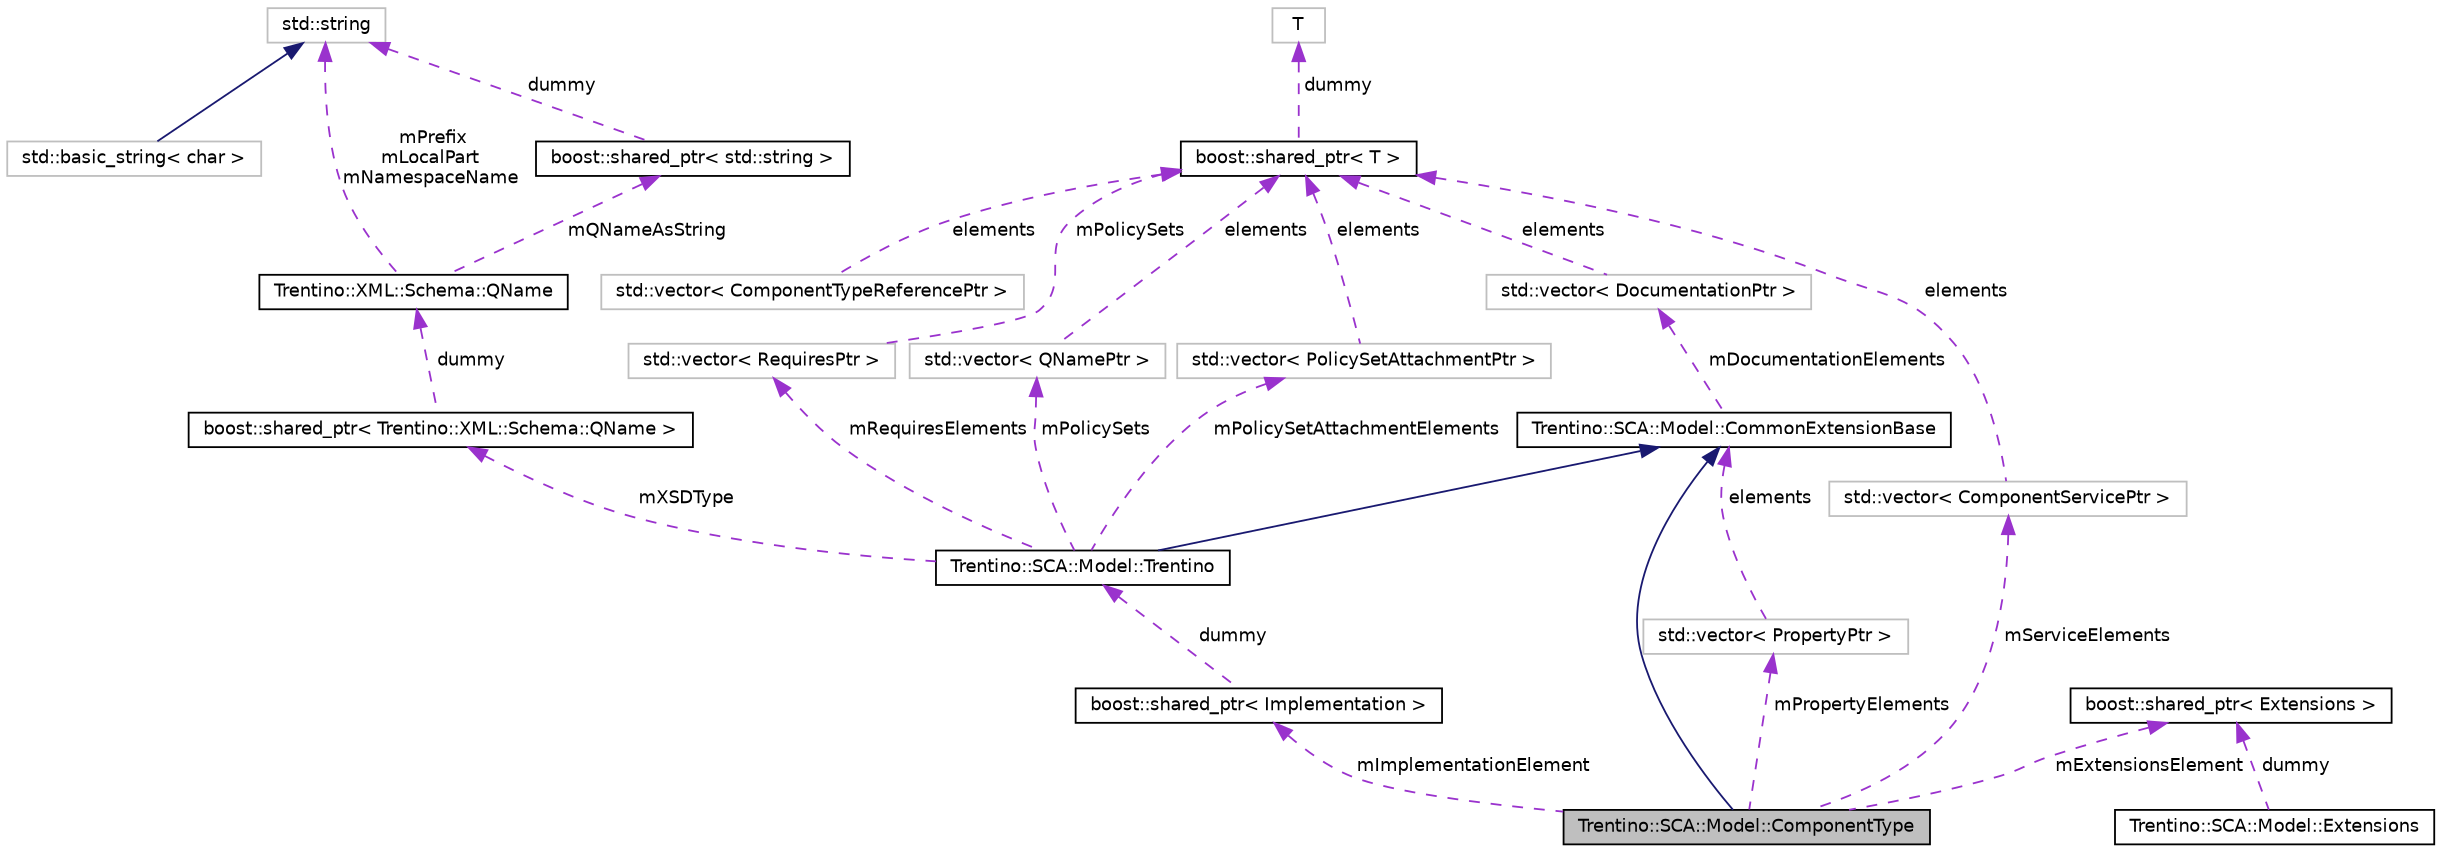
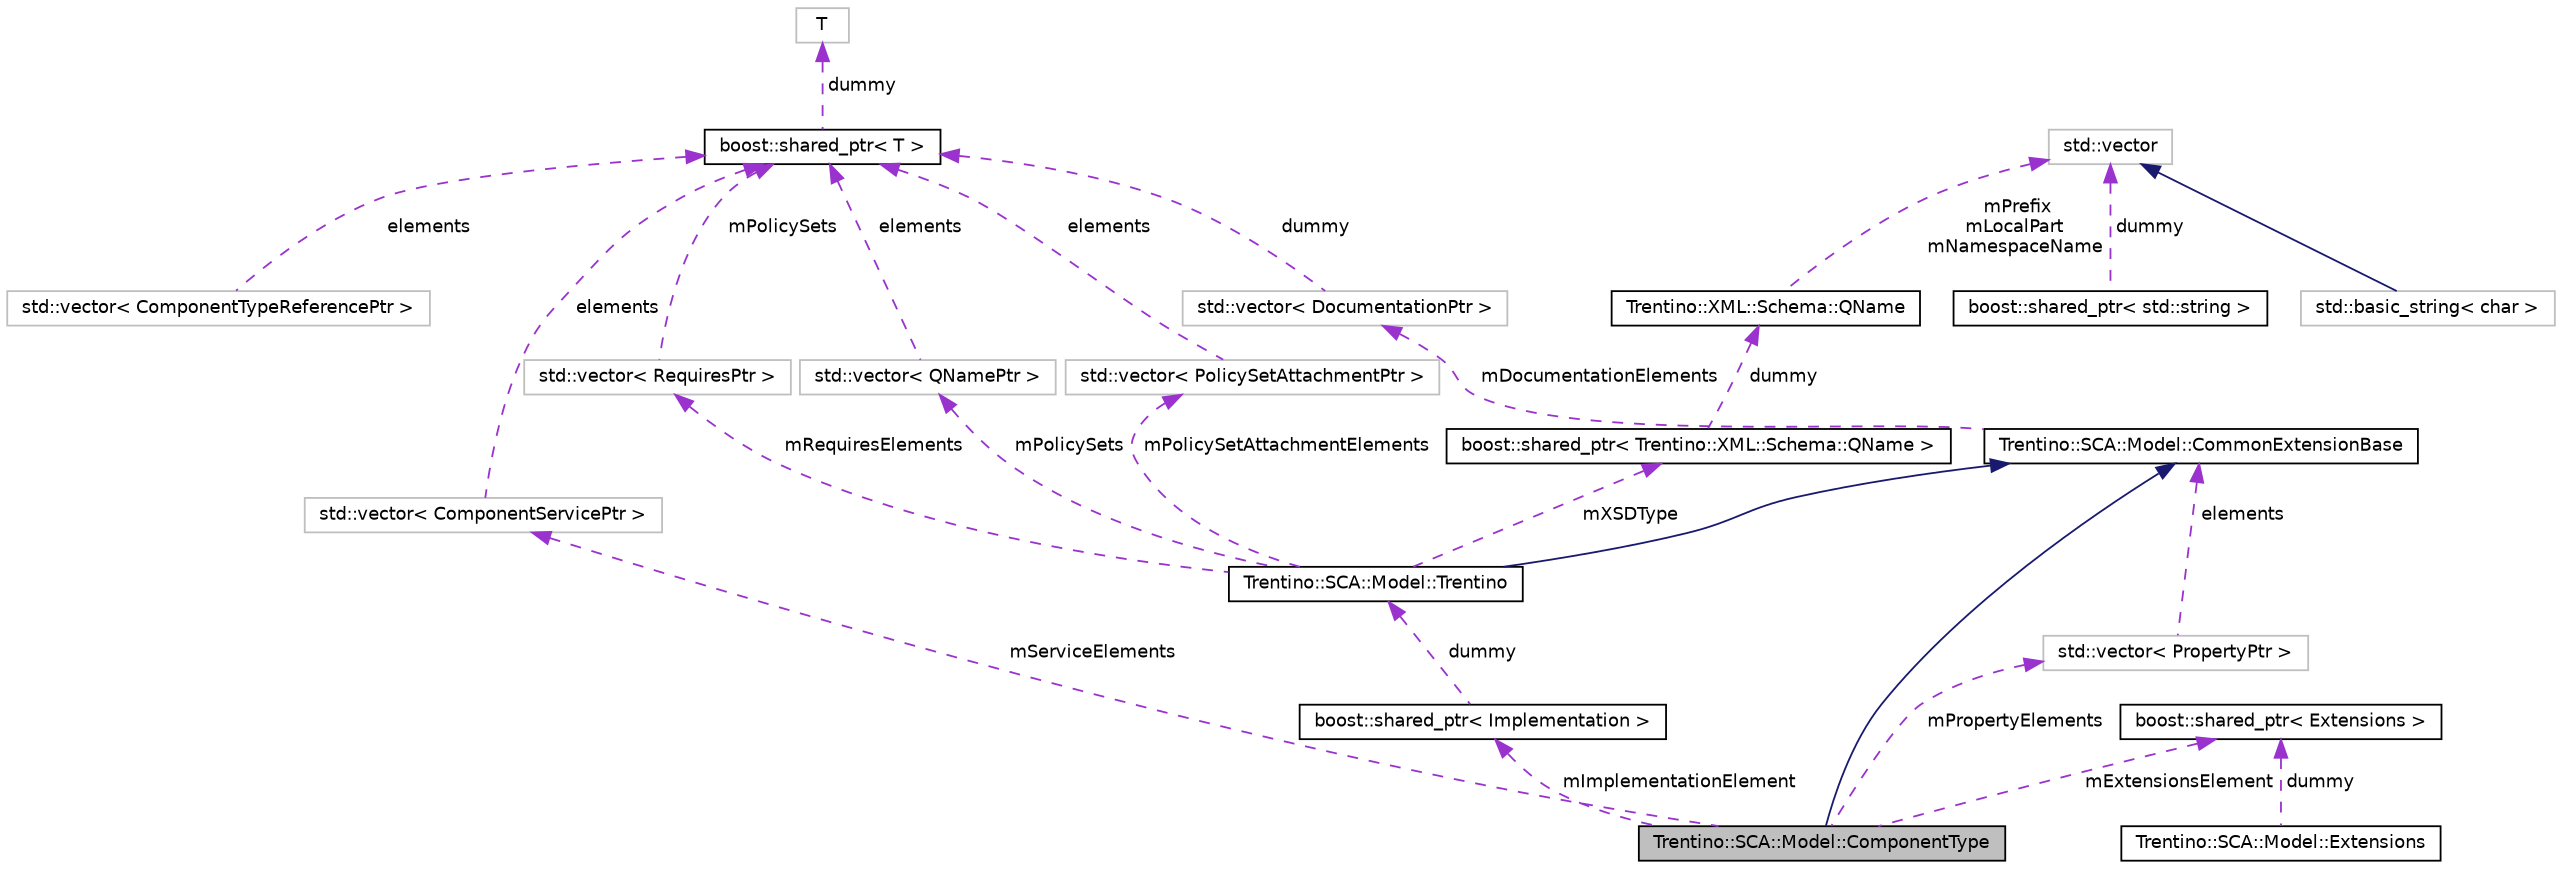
  digraph {
    rankdir=TB
    node [color=black fillcolor=white fontname=Helvetica fontsize=10 shape=record style=filled]
    edge [color=darkorchid3 dir=back fontname=Helvetica fontsize=10 labelfontname=Helvetica labelfontsize=10 style=dashed]
    n1 [fillcolor=grey75 fontcolor=black height=0.2 label="Trentino::SCA::Model::ComponentType" width=0.4]
    n2 [height=0.2 label="Trentino::SCA::Model::CommonExtensionBase" width=0.4]
    n3 [height=0.2 label="Trentino::SCA::Model::Trentino" width=0.4]
    n4 [color=grey75 height=0.2 label="std::vector\< PropertyPtr \>" width=0.4]
    n5 [height=0.2 label="boost::shared_ptr\< Implementation \>" width=0.4]
    n6 [color=grey75 height=0.2 label="std::vector\< DocumentationPtr \>" width=0.4]
    n7 [height=0.2 label="boost::shared_ptr\< T \>" width=0.4]
    n8 [color=grey75 height=0.2 label="std::vector\< ComponentServicePtr \>" width=0.4]
    n9 [color=grey75 height=0.2 label="std::vector\< RequiresPtr \>" width=0.4]
    n10 [color=grey75 height=0.2 label="std::vector\< QNamePtr \>" width=0.4]
    n11 [color=grey75 height=0.2 label="std::vector\< PolicySetAttachmentPtr \>" width=0.4]
    n12 [color=grey75 height=0.2 label="std::vector\< ComponentTypeReferencePtr \>" width=0.4]
    n13 [color=grey75 height=0.2 label=T width=0.4]
    n14 [height=0.2 label="boost::shared_ptr\< Trentino::XML::Schema::QName \>" width=0.4]
    n15 [height=0.2 label="Trentino::XML::Schema::QName" width=0.4]
    n16 [height=0.2 label="boost::shared_ptr\< std::string \>" width=0.4]
-   n17 [color=grey75 height=0.2 label="std::string" width=0.4]
+   n17 [color=grey75 height=0.2 label="std::vector" width=0.4]
    n18 [color=grey75 height=0.2 label="std::basic_string\< char \>" width=0.4]
    n19 [height=0.2 label="boost::shared_ptr\< Extensions \>" width=0.4]
    n20 [height=0.2 label="Trentino::SCA::Model::Extensions" width=0.4]
    n2 -> n1 [color=midnightblue style=solid]
    n2 -> n3 [color=midnightblue style=solid]
    n2 -> n4 [label=" elements"]
    n3 -> n5 [label=" dummy"]
    n4 -> n1 [label=" mPropertyElements"]
    n5 -> n1 [label=" mImplementationElement"]
    n6 -> n2 [label=" mDocumentationElements"]
-   n7 -> n6 [label=" elements"]
+   n7 -> n6 [label=" dummy"]
    n7 -> n8 [label=" elements"]
    n7 -> n9 [label=" mPolicySets"]
    n7 -> n10 [label=" elements"]
    n7 -> n11 [label=" elements"]
    n7 -> n12 [label=" elements"]
    n8 -> n1 [label=" mServiceElements"]
    n9 -> n3 [label=" mRequiresElements"]
    n10 -> n3 [label=" mPolicySets"]
    n11 -> n3 [label=" mPolicySetAttachmentElements"]
    n13 -> n7 [label=" dummy"]
    n14 -> n3 [label=" mXSDType"]
    n15 -> n14 [label=" dummy"]
-   n16 -> n15 [label=" mQNameAsString"]
    n17 -> n15 [label=" mPrefix\nmLocalPart\nmNamespaceName"]
    n17 -> n16 [label=" dummy"]
    n17 -> n18 [color=midnightblue style=solid]
    n19 -> n1 [label=" mExtensionsElement"]
    n19 -> n20 [label=" dummy"]
  }
